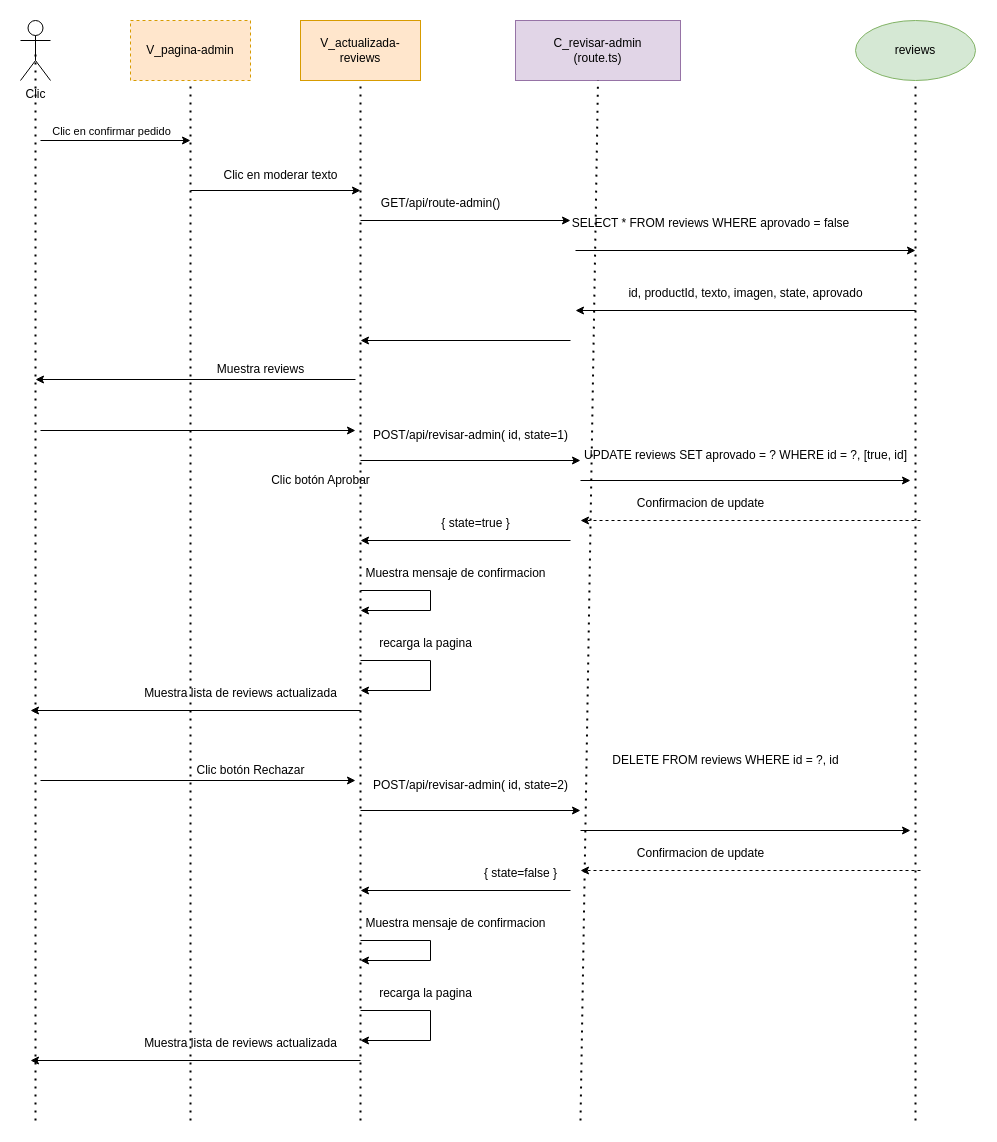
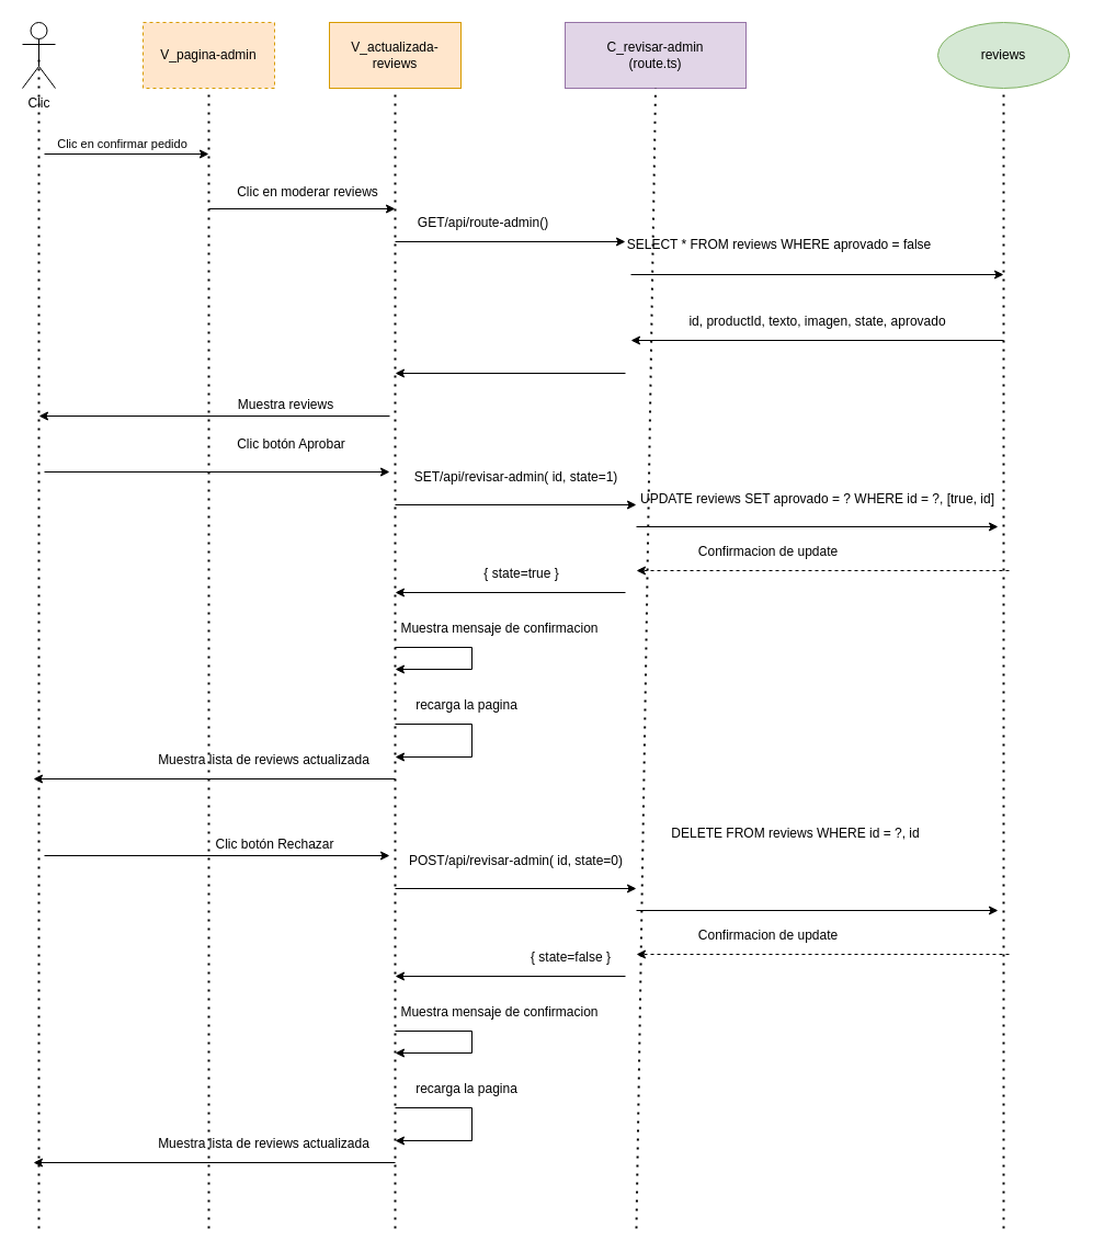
  <mxCell id="0" />
  <mxCell id="1" parent="0" />
  <mxCell id="2" value="V_pagina-admin" style="rounded=0;whiteSpace=wrap;html=1;fillColor=#ffe6cc;strokeColor=#d79b00;dashed=1;" vertex="1" parent="1"><mxGeometry x="130" y="20" width="120" height="60" as="geometry" /></mxCell>
  <mxCell id="3" value="&lt;div&gt;C_revisar-admin&lt;/div&gt;&lt;div&gt;(route.ts)&lt;/div&gt;" style="rounded=0;whiteSpace=wrap;html=1;fillColor=#e1d5e7;strokeColor=#9673a6;" vertex="1" parent="1"><mxGeometry x="515" y="20" width="165" height="60" as="geometry" /></mxCell>
  <mxCell id="4" value="reviews" style="ellipse;whiteSpace=wrap;html=1;fillColor=#d5e8d4;strokeColor=#82b366;" vertex="1" parent="1"><mxGeometry x="855" y="20" width="120" height="60" as="geometry" /></mxCell>
  <mxCell id="5" value="Clic" style="shape=umlActor;verticalLabelPosition=bottom;verticalAlign=top;html=1;outlineConnect=0;" vertex="1" parent="1"><mxGeometry x="20" y="20" width="30" height="60" as="geometry" /></mxCell>
  <mxCell id="6" style="edgeStyle=orthogonalEdgeStyle;rounded=0;orthogonalLoop=1;jettySize=auto;html=1;exitX=0.5;exitY=1;exitDx=0;exitDy=0;" edge="1" parent="1" source="2" target="2"><mxGeometry relative="1" as="geometry" /></mxCell>
  <mxCell id="7" value="" style="endArrow=none;dashed=1;html=1;dashPattern=1 3;strokeWidth=2;rounded=0;entryX=0.5;entryY=0.5;entryDx=0;entryDy=0;entryPerimeter=0;" edge="1" parent="1" target="5"><mxGeometry width="50" height="50" relative="1" as="geometry"><mxPoint x="35" y="1120" as="sourcePoint" /><mxPoint x="57" y="150" as="targetPoint" /></mxGeometry></mxCell>
  <mxCell id="8" value="" style="endArrow=none;dashed=1;html=1;dashPattern=1 3;strokeWidth=2;rounded=0;entryX=0.5;entryY=1;entryDx=0;entryDy=0;" edge="1" parent="1" target="3"><mxGeometry width="50" height="50" relative="1" as="geometry"><mxPoint x="580" y="1120" as="sourcePoint" /><mxPoint x="815" y="350" as="targetPoint" /></mxGeometry></mxCell>
  <mxCell id="9" value="" style="endArrow=none;dashed=1;html=1;dashPattern=1 3;strokeWidth=2;rounded=0;entryX=0.5;entryY=1;entryDx=0;entryDy=0;" edge="1" parent="1" target="4"><mxGeometry width="50" height="50" relative="1" as="geometry"><mxPoint x="915" y="1120" as="sourcePoint" /><mxPoint x="985" y="350" as="targetPoint" /></mxGeometry></mxCell>
  <mxCell id="10" value="" style="endArrow=classic;html=1;rounded=0;" edge="1" parent="1"><mxGeometry width="50" height="50" relative="1" as="geometry"><mxPoint x="40" y="140" as="sourcePoint" /><mxPoint x="190" y="140" as="targetPoint" /></mxGeometry></mxCell>
  <mxCell id="11" value="Clic en confirmar pedido" style="edgeLabel;html=1;align=center;verticalAlign=middle;resizable=0;points=[];" connectable="0" vertex="1" parent="10"><mxGeometry x="-0.176" y="4" relative="1" as="geometry"><mxPoint x="8" y="-6" as="offset" /></mxGeometry></mxCell>
  <mxCell id="12" value="" style="endArrow=classic;html=1;rounded=0;" edge="1" parent="1"><mxGeometry width="50" height="50" relative="1" as="geometry"><mxPoint x="190" y="190" as="sourcePoint" /><mxPoint x="360" y="190" as="targetPoint" /></mxGeometry></mxCell>
- <mxCell id="13" value="Clic en moderar texto" style="text;html=1;align=center;verticalAlign=middle;resizable=0;points=[];autosize=1;strokeColor=none;fillColor=none;" vertex="1" parent="1"><mxGeometry x="205" y="160" width="150" height="30" as="geometry" /></mxCell>
+ <mxCell id="13" value="Clic en moderar reviews" style="text;html=1;align=center;verticalAlign=middle;resizable=0;points=[];autosize=1;strokeColor=none;fillColor=none;" vertex="1" parent="1"><mxGeometry x="205" y="160" width="150" height="30" as="geometry" /></mxCell>
  <mxCell id="14" value="V_actualizada-reviews" style="rounded=0;whiteSpace=wrap;html=1;fillColor=#ffe6cc;strokeColor=#d79b00;" vertex="1" parent="1"><mxGeometry x="300" y="20" width="120" height="60" as="geometry" /></mxCell>
  <mxCell id="15" value="" style="endArrow=none;dashed=1;html=1;dashPattern=1 3;strokeWidth=2;rounded=0;entryX=0.5;entryY=1;entryDx=0;entryDy=0;" edge="1" parent="1" target="14"><mxGeometry width="50" height="50" relative="1" as="geometry"><mxPoint x="360" y="1120" as="sourcePoint" /><mxPoint x="390" y="220" as="targetPoint" /></mxGeometry></mxCell>
  <mxCell id="16" value="" style="endArrow=classic;html=1;rounded=0;" edge="1" parent="1"><mxGeometry width="50" height="50" relative="1" as="geometry"><mxPoint x="360" y="220" as="sourcePoint" /><mxPoint x="570" y="220" as="targetPoint" /></mxGeometry></mxCell>
  <mxCell id="17" value="GET/api/route-admin()" style="text;html=1;align=center;verticalAlign=middle;resizable=0;points=[];autosize=1;strokeColor=none;fillColor=none;" vertex="1" parent="1"><mxGeometry x="365" y="188" width="150" height="30" as="geometry" /></mxCell>
  <mxCell id="18" value="" style="endArrow=classic;html=1;rounded=0;" edge="1" parent="1"><mxGeometry width="50" height="50" relative="1" as="geometry"><mxPoint x="575" y="250" as="sourcePoint" /><mxPoint x="915" y="250" as="targetPoint" /></mxGeometry></mxCell>
  <mxCell id="19" value="SELECT * FROM reviews WHERE aprovado = false" style="text;html=1;align=center;verticalAlign=middle;resizable=0;points=[];autosize=1;strokeColor=none;fillColor=none;" vertex="1" parent="1"><mxGeometry x="560" y="208" width="300" height="30" as="geometry" /></mxCell>
  <mxCell id="20" value="" style="endArrow=classic;html=1;rounded=0;" edge="1" parent="1"><mxGeometry width="50" height="50" relative="1" as="geometry"><mxPoint x="915" y="310" as="sourcePoint" /><mxPoint x="575" y="310" as="targetPoint" /></mxGeometry></mxCell>
  <mxCell id="21" value="id, productId, texto, imagen, state, aprovado" style="text;html=1;align=center;verticalAlign=middle;resizable=0;points=[];autosize=1;strokeColor=none;fillColor=none;" vertex="1" parent="1"><mxGeometry x="615" y="278" width="260" height="30" as="geometry" /></mxCell>
  <mxCell id="22" value="" style="endArrow=classic;html=1;rounded=0;" edge="1" parent="1"><mxGeometry width="50" height="50" relative="1" as="geometry"><mxPoint x="570" y="340" as="sourcePoint" /><mxPoint x="360" y="340" as="targetPoint" /></mxGeometry></mxCell>
  <mxCell id="23" value="" style="endArrow=classic;html=1;rounded=0;" edge="1" parent="1"><mxGeometry width="50" height="50" relative="1" as="geometry"><mxPoint x="355" y="379" as="sourcePoint" /><mxPoint x="35" y="379" as="targetPoint" /></mxGeometry></mxCell>
  <mxCell id="24" value="Muestra reviews" style="text;html=1;align=center;verticalAlign=middle;resizable=0;points=[];autosize=1;strokeColor=none;fillColor=none;" vertex="1" parent="1"><mxGeometry x="205" y="354" width="110" height="30" as="geometry" /></mxCell>
  <mxCell id="25" value="" style="endArrow=classic;html=1;rounded=0;" edge="1" parent="1"><mxGeometry width="50" height="50" relative="1" as="geometry"><mxPoint x="40" y="430" as="sourcePoint" /><mxPoint x="355" y="430" as="targetPoint" /></mxGeometry></mxCell>
- <mxCell id="26" value="Clic botón Aprobar" style="text;html=1;align=center;verticalAlign=middle;resizable=0;points=[];autosize=1;strokeColor=none;fillColor=none;" vertex="1" parent="1"><mxGeometry x="260" y="465" width="120" height="30" as="geometry" /></mxCell>
+ <mxCell id="26" value="Clic botón Aprobar" style="text;html=1;align=center;verticalAlign=middle;resizable=0;points=[];autosize=1;strokeColor=none;fillColor=none;" vertex="1" parent="1"><mxGeometry x="205" y="390" width="120" height="30" as="geometry" /></mxCell>
  <mxCell id="27" value="" style="endArrow=classic;html=1;rounded=0;" edge="1" parent="1"><mxGeometry width="50" height="50" relative="1" as="geometry"><mxPoint x="360" y="460" as="sourcePoint" /><mxPoint x="580" y="460" as="targetPoint" /></mxGeometry></mxCell>
- <mxCell id="28" value="POST/api/revisar-admin( id, state=1)" style="text;html=1;align=center;verticalAlign=middle;resizable=0;points=[];autosize=1;strokeColor=none;fillColor=none;" vertex="1" parent="1"><mxGeometry x="360" y="420" width="220" height="30" as="geometry" /></mxCell>
+ <mxCell id="28" value="SET/api/revisar-admin( id, state=1)" style="text;html=1;align=center;verticalAlign=middle;resizable=0;points=[];autosize=1;strokeColor=none;fillColor=none;" vertex="1" parent="1"><mxGeometry x="360" y="420" width="220" height="30" as="geometry" /></mxCell>
  <mxCell id="29" value="" style="endArrow=classic;html=1;rounded=0;" edge="1" parent="1"><mxGeometry width="50" height="50" relative="1" as="geometry"><mxPoint x="580" y="480" as="sourcePoint" /><mxPoint x="910" y="480" as="targetPoint" /></mxGeometry></mxCell>
  <mxCell id="30" value="UPDATE reviews SET aprovado = ? WHERE id = ?, [true, id]" style="text;html=1;align=center;verticalAlign=middle;resizable=0;points=[];autosize=1;strokeColor=none;fillColor=none;" vertex="1" parent="1"><mxGeometry x="570" y="440" width="350" height="30" as="geometry" /></mxCell>
  <mxCell id="31" value="" style="endArrow=classic;html=1;rounded=0;dashed=1;" edge="1" parent="1"><mxGeometry width="50" height="50" relative="1" as="geometry"><mxPoint x="920" y="520" as="sourcePoint" /><mxPoint x="580" y="520" as="targetPoint" /></mxGeometry></mxCell>
  <mxCell id="32" value="Confirmacion de update" style="text;html=1;align=center;verticalAlign=middle;resizable=0;points=[];autosize=1;strokeColor=none;fillColor=none;" vertex="1" parent="1"><mxGeometry x="625" y="488" width="150" height="30" as="geometry" /></mxCell>
  <mxCell id="33" value="" style="endArrow=classic;html=1;rounded=0;" edge="1" parent="1"><mxGeometry width="50" height="50" relative="1" as="geometry"><mxPoint x="570" y="540" as="sourcePoint" /><mxPoint x="360" y="540" as="targetPoint" /></mxGeometry></mxCell>
  <mxCell id="34" value="{ state=true }" style="text;html=1;align=center;verticalAlign=middle;resizable=0;points=[];autosize=1;strokeColor=none;fillColor=none;" vertex="1" parent="1"><mxGeometry x="430" y="508" width="90" height="30" as="geometry" /></mxCell>
  <mxCell id="35" value="" style="endArrow=classic;html=1;rounded=0;" edge="1" parent="1"><mxGeometry width="50" height="50" relative="1" as="geometry"><mxPoint x="360" y="590" as="sourcePoint" /><mxPoint x="360" y="610" as="targetPoint" /><Array as="points"><mxPoint x="430" y="590" /><mxPoint x="430" y="610" /></Array></mxGeometry></mxCell>
  <mxCell id="36" value="Muestra mensaje de confirmacion" style="text;html=1;align=center;verticalAlign=middle;resizable=0;points=[];autosize=1;strokeColor=none;fillColor=none;" vertex="1" parent="1"><mxGeometry x="355" y="558" width="200" height="30" as="geometry" /></mxCell>
  <mxCell id="37" value="" style="endArrow=classic;html=1;rounded=0;" edge="1" parent="1"><mxGeometry width="50" height="50" relative="1" as="geometry"><mxPoint x="360" y="660" as="sourcePoint" /><mxPoint x="360" y="690" as="targetPoint" /><Array as="points"><mxPoint x="430" y="660" /><mxPoint x="430" y="690" /></Array></mxGeometry></mxCell>
  <mxCell id="38" value="recarga la pagina" style="text;html=1;align=center;verticalAlign=middle;resizable=0;points=[];autosize=1;strokeColor=none;fillColor=none;" vertex="1" parent="1"><mxGeometry x="365" y="628" width="120" height="30" as="geometry" /></mxCell>
  <mxCell id="39" value="" style="endArrow=classic;html=1;rounded=0;" edge="1" parent="1"><mxGeometry width="50" height="50" relative="1" as="geometry"><mxPoint x="360" y="710" as="sourcePoint" /><mxPoint x="30" y="710" as="targetPoint" /></mxGeometry></mxCell>
  <mxCell id="40" value="Muestra lista de reviews actualizada" style="text;html=1;align=center;verticalAlign=middle;resizable=0;points=[];autosize=1;strokeColor=none;fillColor=none;" vertex="1" parent="1"><mxGeometry x="130" y="678" width="220" height="30" as="geometry" /></mxCell>
  <mxCell id="41" value="" style="endArrow=classic;html=1;rounded=0;" edge="1" parent="1"><mxGeometry width="50" height="50" relative="1" as="geometry"><mxPoint x="40" y="780" as="sourcePoint" /><mxPoint x="355" y="780" as="targetPoint" /></mxGeometry></mxCell>
  <mxCell id="42" value="Clic botón Rechazar" style="text;html=1;align=center;verticalAlign=middle;resizable=0;points=[];autosize=1;strokeColor=none;fillColor=none;" vertex="1" parent="1"><mxGeometry x="185" y="755" width="130" height="30" as="geometry" /></mxCell>
  <mxCell id="43" value="" style="endArrow=classic;html=1;rounded=0;" edge="1" parent="1"><mxGeometry width="50" height="50" relative="1" as="geometry"><mxPoint x="360" y="810" as="sourcePoint" /><mxPoint x="580" y="810" as="targetPoint" /></mxGeometry></mxCell>
- <mxCell id="44" value="POST/api/revisar-admin( id, state=2)" style="text;html=1;align=center;verticalAlign=middle;resizable=0;points=[];autosize=1;strokeColor=none;fillColor=none;" vertex="1" parent="1"><mxGeometry x="360" y="770" width="220" height="30" as="geometry" /></mxCell>
+ <mxCell id="44" value="POST/api/revisar-admin( id, state=0)" style="text;html=1;align=center;verticalAlign=middle;resizable=0;points=[];autosize=1;strokeColor=none;fillColor=none;" vertex="1" parent="1"><mxGeometry x="360" y="770" width="220" height="30" as="geometry" /></mxCell>
  <mxCell id="45" value="" style="endArrow=classic;html=1;rounded=0;" edge="1" parent="1"><mxGeometry width="50" height="50" relative="1" as="geometry"><mxPoint x="580" y="830" as="sourcePoint" /><mxPoint x="910" y="830" as="targetPoint" /></mxGeometry></mxCell>
  <mxCell id="46" value="DELETE FROM reviews WHERE id = ?, id" style="text;html=1;align=center;verticalAlign=middle;resizable=0;points=[];autosize=1;strokeColor=none;fillColor=none;" vertex="1" parent="1"><mxGeometry x="600" y="745" width="250" height="30" as="geometry" /></mxCell>
  <mxCell id="47" value="" style="endArrow=classic;html=1;rounded=0;dashed=1;" edge="1" parent="1"><mxGeometry width="50" height="50" relative="1" as="geometry"><mxPoint x="920" y="870" as="sourcePoint" /><mxPoint x="580" y="870" as="targetPoint" /></mxGeometry></mxCell>
  <mxCell id="48" value="Confirmacion de update" style="text;html=1;align=center;verticalAlign=middle;resizable=0;points=[];autosize=1;strokeColor=none;fillColor=none;" vertex="1" parent="1"><mxGeometry x="625" y="838" width="150" height="30" as="geometry" /></mxCell>
  <mxCell id="49" value="" style="endArrow=classic;html=1;rounded=0;" edge="1" parent="1"><mxGeometry width="50" height="50" relative="1" as="geometry"><mxPoint x="570" y="890" as="sourcePoint" /><mxPoint x="360" y="890" as="targetPoint" /></mxGeometry></mxCell>
  <mxCell id="50" value="{ state=false }" style="text;html=1;align=center;verticalAlign=middle;resizable=0;points=[];autosize=1;strokeColor=none;fillColor=none;" vertex="1" parent="1"><mxGeometry x="470" y="858" width="100" height="30" as="geometry" /></mxCell>
  <mxCell id="51" value="" style="endArrow=classic;html=1;rounded=0;" edge="1" parent="1"><mxGeometry width="50" height="50" relative="1" as="geometry"><mxPoint x="360" y="940" as="sourcePoint" /><mxPoint x="360" y="960" as="targetPoint" /><Array as="points"><mxPoint x="430" y="940" /><mxPoint x="430" y="960" /></Array></mxGeometry></mxCell>
  <mxCell id="52" value="Muestra mensaje de confirmacion" style="text;html=1;align=center;verticalAlign=middle;resizable=0;points=[];autosize=1;strokeColor=none;fillColor=none;" vertex="1" parent="1"><mxGeometry x="355" y="908" width="200" height="30" as="geometry" /></mxCell>
  <mxCell id="53" value="" style="endArrow=classic;html=1;rounded=0;" edge="1" parent="1"><mxGeometry width="50" height="50" relative="1" as="geometry"><mxPoint x="360" y="1010" as="sourcePoint" /><mxPoint x="360" y="1040" as="targetPoint" /><Array as="points"><mxPoint x="430" y="1010" /><mxPoint x="430" y="1040" /></Array></mxGeometry></mxCell>
  <mxCell id="54" value="recarga la pagina" style="text;html=1;align=center;verticalAlign=middle;resizable=0;points=[];autosize=1;strokeColor=none;fillColor=none;" vertex="1" parent="1"><mxGeometry x="365" y="978" width="120" height="30" as="geometry" /></mxCell>
  <mxCell id="55" value="" style="endArrow=classic;html=1;rounded=0;" edge="1" parent="1"><mxGeometry width="50" height="50" relative="1" as="geometry"><mxPoint x="360" y="1060" as="sourcePoint" /><mxPoint x="30" y="1060" as="targetPoint" /></mxGeometry></mxCell>
  <mxCell id="56" value="Muestra lista de reviews actualizada" style="text;html=1;align=center;verticalAlign=middle;resizable=0;points=[];autosize=1;strokeColor=none;fillColor=none;" vertex="1" parent="1"><mxGeometry x="130" y="1028" width="220" height="30" as="geometry" /></mxCell>
  <mxCell id="57" value="" style="endArrow=none;dashed=1;html=1;dashPattern=1 3;strokeWidth=2;rounded=0;entryX=0.5;entryY=1;entryDx=0;entryDy=0;" edge="1" parent="1" target="2"><mxGeometry width="50" height="50" relative="1" as="geometry"><mxPoint x="190" y="1120" as="sourcePoint" /><mxPoint x="220" y="240" as="targetPoint" /></mxGeometry></mxCell>
